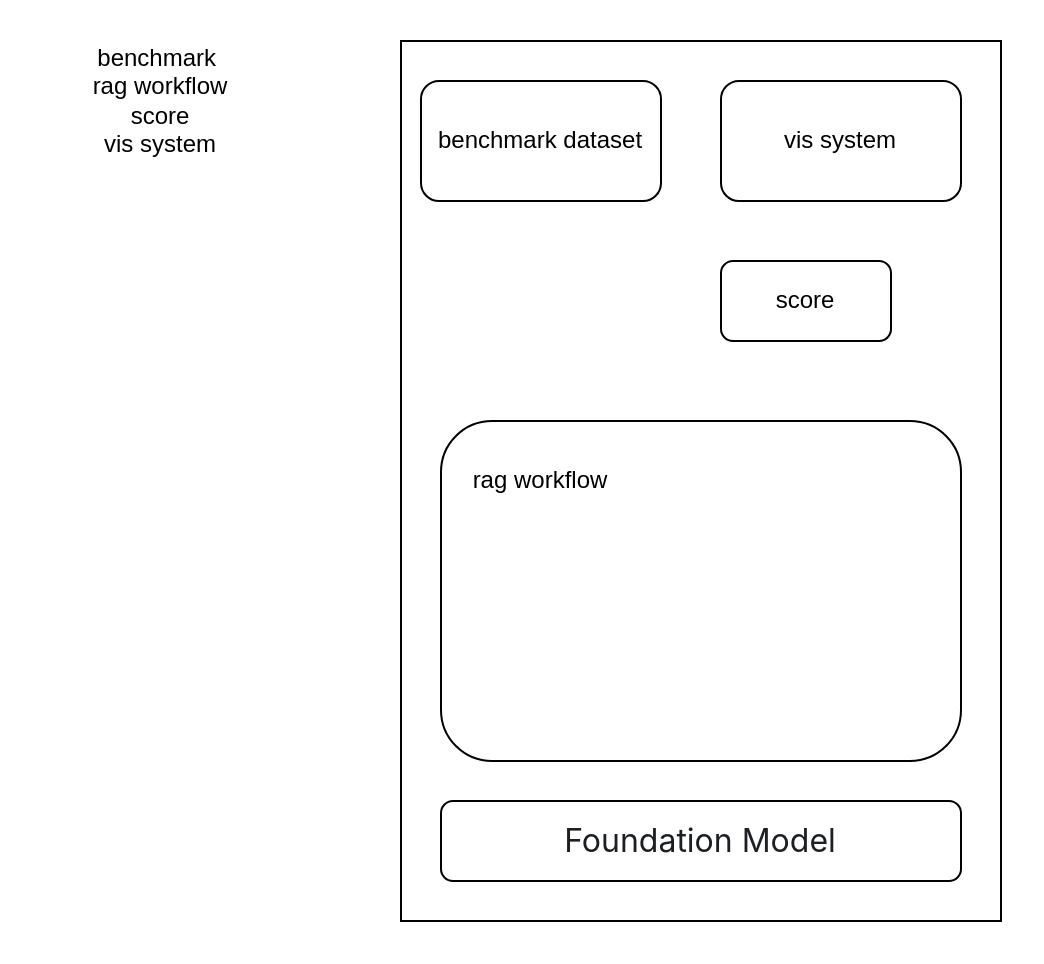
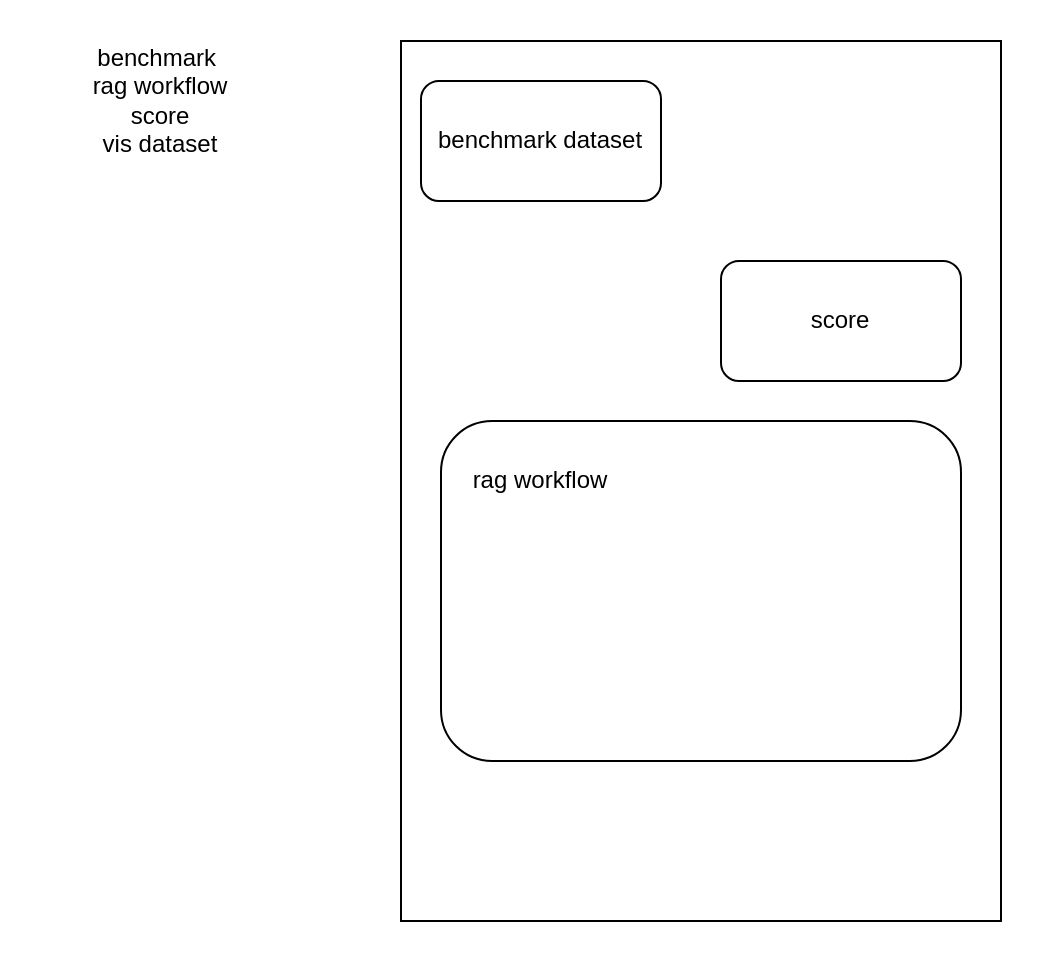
  <mxCell id="0" />
  <mxCell id="1" parent="0" />
  <mxCell id="2" value="" style="rounded=0;whiteSpace=wrap;html=1;" vertex="1" parent="1"><mxGeometry x="200" y="20" width="300" height="440" as="geometry" /></mxCell>
- <mxCell id="3" value="benchmark&amp;nbsp;&lt;div&gt;rag workflow&lt;/div&gt;&lt;div&gt;score&lt;/div&gt;&lt;div&gt;vis system&lt;/div&gt;" style="text;html=1;align=center;verticalAlign=middle;whiteSpace=wrap;rounded=0;" vertex="1" parent="1"><mxGeometry y="20" width="120" height="60" as="geometry" x="20" /></mxCell>
+ <mxCell id="3" value="benchmark&amp;nbsp;&lt;div&gt;rag workflow&lt;/div&gt;&lt;div&gt;score&lt;/div&gt;&lt;div&gt;vis dataset&lt;/div&gt;" style="text;html=1;align=center;verticalAlign=middle;whiteSpace=wrap;rounded=0;" vertex="1" parent="1"><mxGeometry y="20" width="120" height="60" as="geometry" x="20" /></mxCell>
  <mxCell id="4" value="benchmark dataset" style="rounded=1;whiteSpace=wrap;html=1;" vertex="1" parent="1"><mxGeometry x="210" y="40" width="120" height="60" as="geometry" /></mxCell>
  <mxCell id="5" value="" style="rounded=1;whiteSpace=wrap;html=1;" vertex="1" parent="1"><mxGeometry x="220" y="210" width="260" height="170" as="geometry" /></mxCell>
- <mxCell id="6" value="score" style="rounded=1;whiteSpace=wrap;html=1;" vertex="1" parent="1"><mxGeometry x="360" y="130" width="85" height="40" as="geometry" /></mxCell>
- <mxCell id="7" value="vis system" style="rounded=1;whiteSpace=wrap;html=1;" vertex="1" parent="1"><mxGeometry x="360" y="40" width="120" height="60" as="geometry" /></mxCell>
- <mxCell id="8" value="&lt;span style=&quot;color: rgb(28, 31, 35); font-family: Inter, -apple-system, BlinkMacSystemFont, &amp;quot;Segoe UI&amp;quot;, &amp;quot;SF Pro SC&amp;quot;, &amp;quot;SF Pro Display&amp;quot;, &amp;quot;SF Pro Icons&amp;quot;, &amp;quot;PingFang SC&amp;quot;, &amp;quot;Hiragino Sans GB&amp;quot;, &amp;quot;Microsoft YaHei&amp;quot;, &amp;quot;Helvetica Neue&amp;quot;, Helvetica, Arial, sans-serif; font-size: medium; text-align: start; white-space: pre; background-color: rgb(255, 255, 255);&quot;&gt;Foundation Model&lt;/span&gt;" style="rounded=1;whiteSpace=wrap;html=1;" vertex="1" parent="1"><mxGeometry x="220" y="400" width="260" height="40" as="geometry" /></mxCell>
+ <mxCell id="6" value="score" style="rounded=1;whiteSpace=wrap;html=1;" vertex="1" parent="1"><mxGeometry x="360" y="130" width="120" height="60" as="geometry" /></mxCell>
  <mxCell id="9" value="rag workflow" style="text;html=1;align=center;verticalAlign=middle;whiteSpace=wrap;rounded=0;" vertex="1" parent="1"><mxGeometry x="225" y="225" width="90" height="30" as="geometry" /></mxCell>
